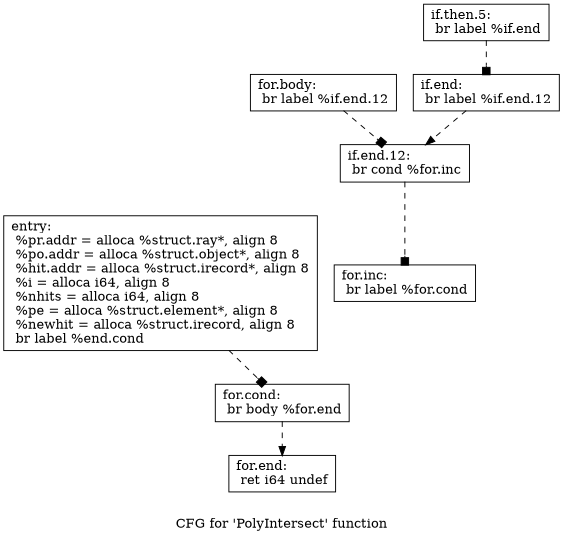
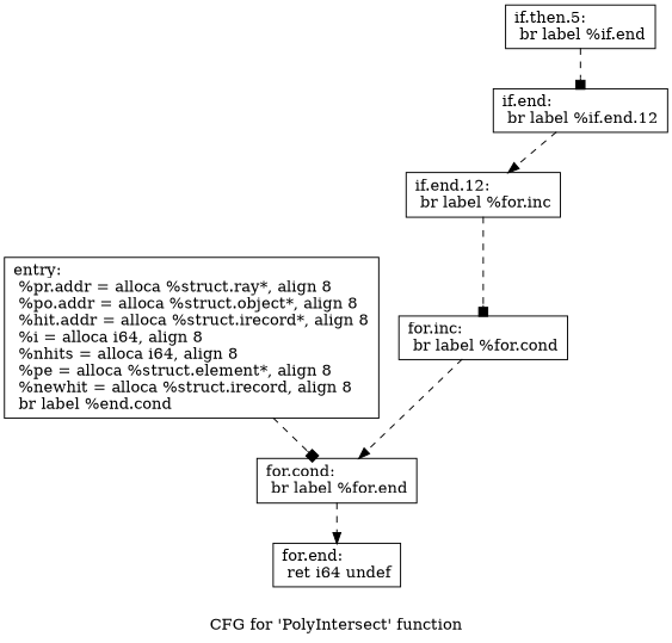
  digraph {
    label="CFG for 'PolyIntersect' function"
    node [shape=record]
    edge [arrowhead=box style=dashed]
    n1 [label="{entry:\l  %pr.addr = alloca %struct.ray*, align 8\l  %po.addr = alloca %struct.object*, align 8\l  %hit.addr = alloca %struct.irecord*, align 8\l  %i = alloca i64, align 8\l  %nhits = alloca i64, align 8\l  %pe = alloca %struct.element*, align 8\l  %newhit = alloca %struct.irecord, align 8\l  br label %end.cond\l}"]
-   n2 [label="{for.cond:                                         \l  br body %for.end\l}"]
+   n2 [label="{for.cond:                                         \l  br label %for.end\l}"]
    n3 [label="{for.end:                                          \l  ret i64 undef\l}"]
-   n4 [label="{for.body:                                         \l  br label %if.end.12\l}"]
-   n5 [label="{if.end.12:                                        \l  br cond %for.inc\l}"]
+   n5 [label="{if.end.12:                                        \l  br label %for.inc\l}"]
    n6 [label="{for.inc:                                          \l  br label %for.cond\l}"]
    n7 [label="{if.end:                                           \l  br label %if.end.12\l}"]
    n8 [label="{if.then.5:                                        \l  br label %if.end\l}"]
    n1 -> n2
    n2 -> n3 [arrowhead=normal]
-   n4 -> n5
    n5 -> n6
+   n6 -> n2 [arrowhead=normal]
    n7 -> n5 [arrowhead=normal]
    n8 -> n7
  }
